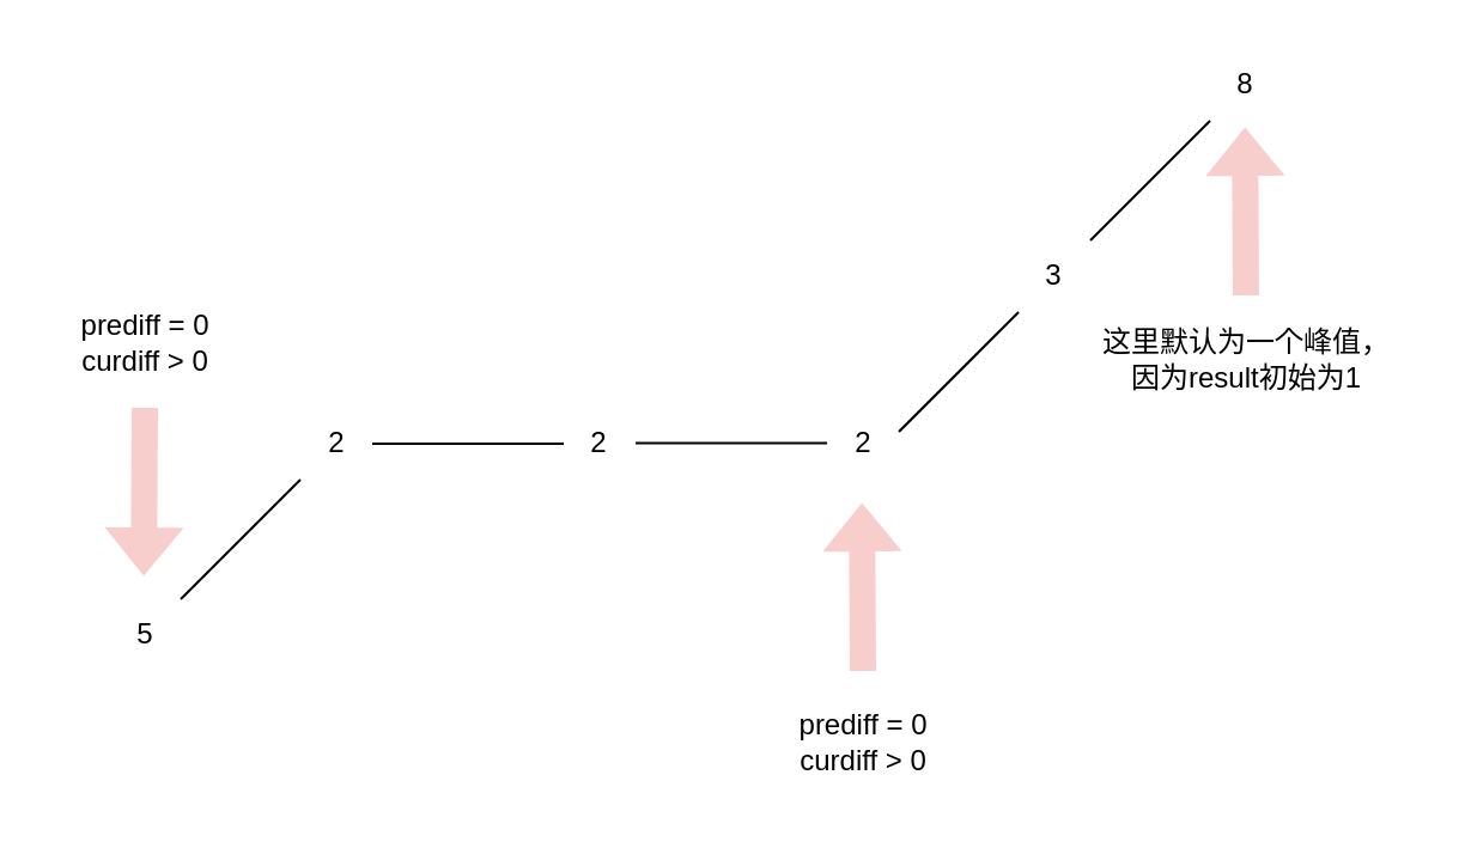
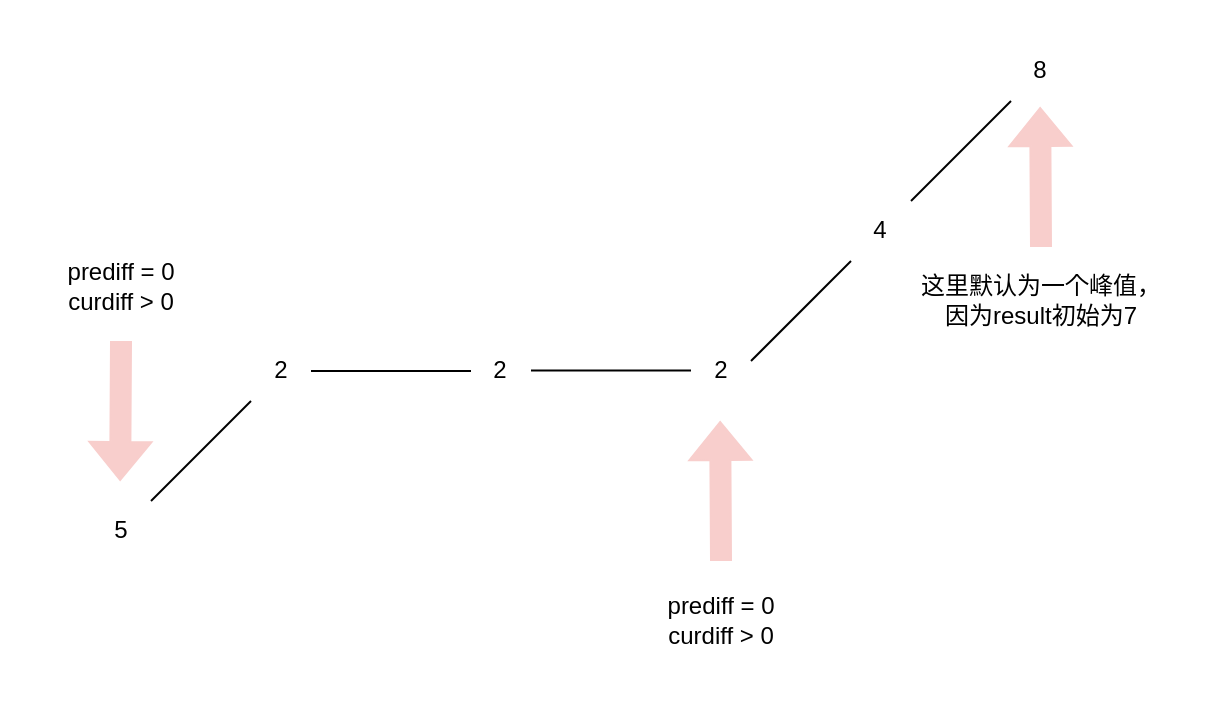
  <mxCell id="0" />
  <mxCell id="1" parent="0" />
  <mxCell id="2" value="" style="endArrow=none;html=1;rounded=0;" edge="1" parent="1"><mxGeometry width="50" height="50" relative="1" as="geometry"><mxPoint x="75" y="250" as="sourcePoint" /><mxPoint x="125" y="200" as="targetPoint" /></mxGeometry></mxCell>
  <mxCell id="3" value="5" style="text;html=1;align=center;verticalAlign=middle;resizable=0;points=[];autosize=1;strokeColor=none;fillColor=none;" vertex="1" parent="1"><mxGeometry x="45" y="250" width="30" height="30" as="geometry" /></mxCell>
  <mxCell id="4" value="2" style="text;html=1;align=center;verticalAlign=middle;resizable=0;points=[];autosize=1;strokeColor=none;fillColor=none;" vertex="1" parent="1"><mxGeometry x="125" y="170" width="30" height="30" as="geometry" /></mxCell>
  <mxCell id="5" value="" style="endArrow=none;html=1;rounded=0;" edge="1" parent="1"><mxGeometry width="50" height="50" relative="1" as="geometry"><mxPoint x="155" y="185" as="sourcePoint" /><mxPoint x="235" y="185" as="targetPoint" /></mxGeometry></mxCell>
  <mxCell id="6" value="2" style="text;html=1;align=center;verticalAlign=middle;whiteSpace=wrap;rounded=0;" vertex="1" parent="1"><mxGeometry x="235" y="170" width="30" height="30" as="geometry" /></mxCell>
  <mxCell id="7" value="" style="endArrow=none;html=1;rounded=0;" edge="1" parent="1"><mxGeometry width="50" height="50" relative="1" as="geometry"><mxPoint x="265" y="184.76" as="sourcePoint" /><mxPoint x="345" y="184.76" as="targetPoint" /></mxGeometry></mxCell>
  <mxCell id="8" value="2" style="text;html=1;align=center;verticalAlign=middle;resizable=0;points=[];autosize=1;strokeColor=none;fillColor=none;" vertex="1" parent="1"><mxGeometry x="345" y="170" width="30" height="30" as="geometry" /></mxCell>
  <mxCell id="9" value="" style="endArrow=none;html=1;rounded=0;" edge="1" parent="1"><mxGeometry width="50" height="50" relative="1" as="geometry"><mxPoint x="375" y="180" as="sourcePoint" /><mxPoint x="425" y="130" as="targetPoint" /></mxGeometry></mxCell>
- <mxCell id="10" value="3" style="text;html=1;align=center;verticalAlign=middle;whiteSpace=wrap;rounded=0;" vertex="1" parent="1"><mxGeometry x="425" y="100" width="30" height="30" as="geometry" /></mxCell>
+ <mxCell id="10" value="4" style="text;html=1;align=center;verticalAlign=middle;whiteSpace=wrap;rounded=0;" vertex="1" parent="1"><mxGeometry x="425" y="100" width="30" height="30" as="geometry" /></mxCell>
  <mxCell id="11" value="" style="endArrow=none;html=1;rounded=0;" edge="1" parent="1"><mxGeometry width="50" height="50" relative="1" as="geometry"><mxPoint x="455" y="100" as="sourcePoint" /><mxPoint x="505" y="50" as="targetPoint" /></mxGeometry></mxCell>
  <mxCell id="12" value="8" style="text;html=1;align=center;verticalAlign=middle;whiteSpace=wrap;rounded=0;" vertex="1" parent="1"><mxGeometry x="505" y="20" width="30" height="30" as="geometry" /></mxCell>
  <mxCell id="13" value="" style="shape=flexArrow;endArrow=classic;html=1;rounded=0;fillColor=#F8CECC;strokeColor=#F8CECC;" edge="1" parent="1"><mxGeometry width="50" height="50" relative="1" as="geometry"><mxPoint x="60" y="170" as="sourcePoint" /><mxPoint x="59.58" y="240" as="targetPoint" /></mxGeometry></mxCell>
  <mxCell id="14" value="prediff = 0&lt;div&gt;curdiff &amp;gt; 0&lt;/div&gt;" style="text;html=1;align=center;verticalAlign=middle;resizable=0;points=[];autosize=1;strokeColor=none;fillColor=none;" vertex="1" parent="1"><mxGeometry x="20" y="123" width="80" height="40" as="geometry" /></mxCell>
  <mxCell id="15" value="" style="shape=flexArrow;endArrow=classic;html=1;rounded=0;fillColor=#F8CECC;strokeColor=#F8CECC;entryX=0.5;entryY=1.133;entryDx=0;entryDy=0;entryPerimeter=0;" edge="1" parent="1"><mxGeometry width="50" height="50" relative="1" as="geometry"><mxPoint x="360" y="280" as="sourcePoint" /><mxPoint x="359.58" y="210" as="targetPoint" /></mxGeometry></mxCell>
  <mxCell id="16" value="prediff = 0&lt;div&gt;curdiff &amp;gt; 0&lt;/div&gt;" style="text;html=1;align=center;verticalAlign=middle;resizable=0;points=[];autosize=1;strokeColor=none;fillColor=none;" vertex="1" parent="1"><mxGeometry x="320" y="290" width="80" height="40" as="geometry" /></mxCell>
  <mxCell id="17" value="" style="shape=flexArrow;endArrow=classic;html=1;rounded=0;fillColor=#F8CECC;strokeColor=#F8CECC;entryX=0.5;entryY=1.133;entryDx=0;entryDy=0;entryPerimeter=0;" edge="1" parent="1"><mxGeometry width="50" height="50" relative="1" as="geometry"><mxPoint x="520" y="123" as="sourcePoint" /><mxPoint x="519.58" y="53" as="targetPoint" /></mxGeometry></mxCell>
- <mxCell id="18" value="这里默认为一个峰值，&lt;div&gt;因为result初始为1&lt;/div&gt;" style="text;html=1;align=center;verticalAlign=middle;resizable=0;points=[];autosize=1;strokeColor=none;fillColor=none;" vertex="1" parent="1"><mxGeometry x="450" y="130" width="140" height="40" as="geometry" /></mxCell>
+ <mxCell id="18" value="这里默认为一个峰值，&lt;div&gt;因为result初始为7&lt;/div&gt;" style="text;html=1;align=center;verticalAlign=middle;resizable=0;points=[];autosize=1;strokeColor=none;fillColor=none;" vertex="1" parent="1"><mxGeometry x="450" y="130" width="140" height="40" as="geometry" /></mxCell>
